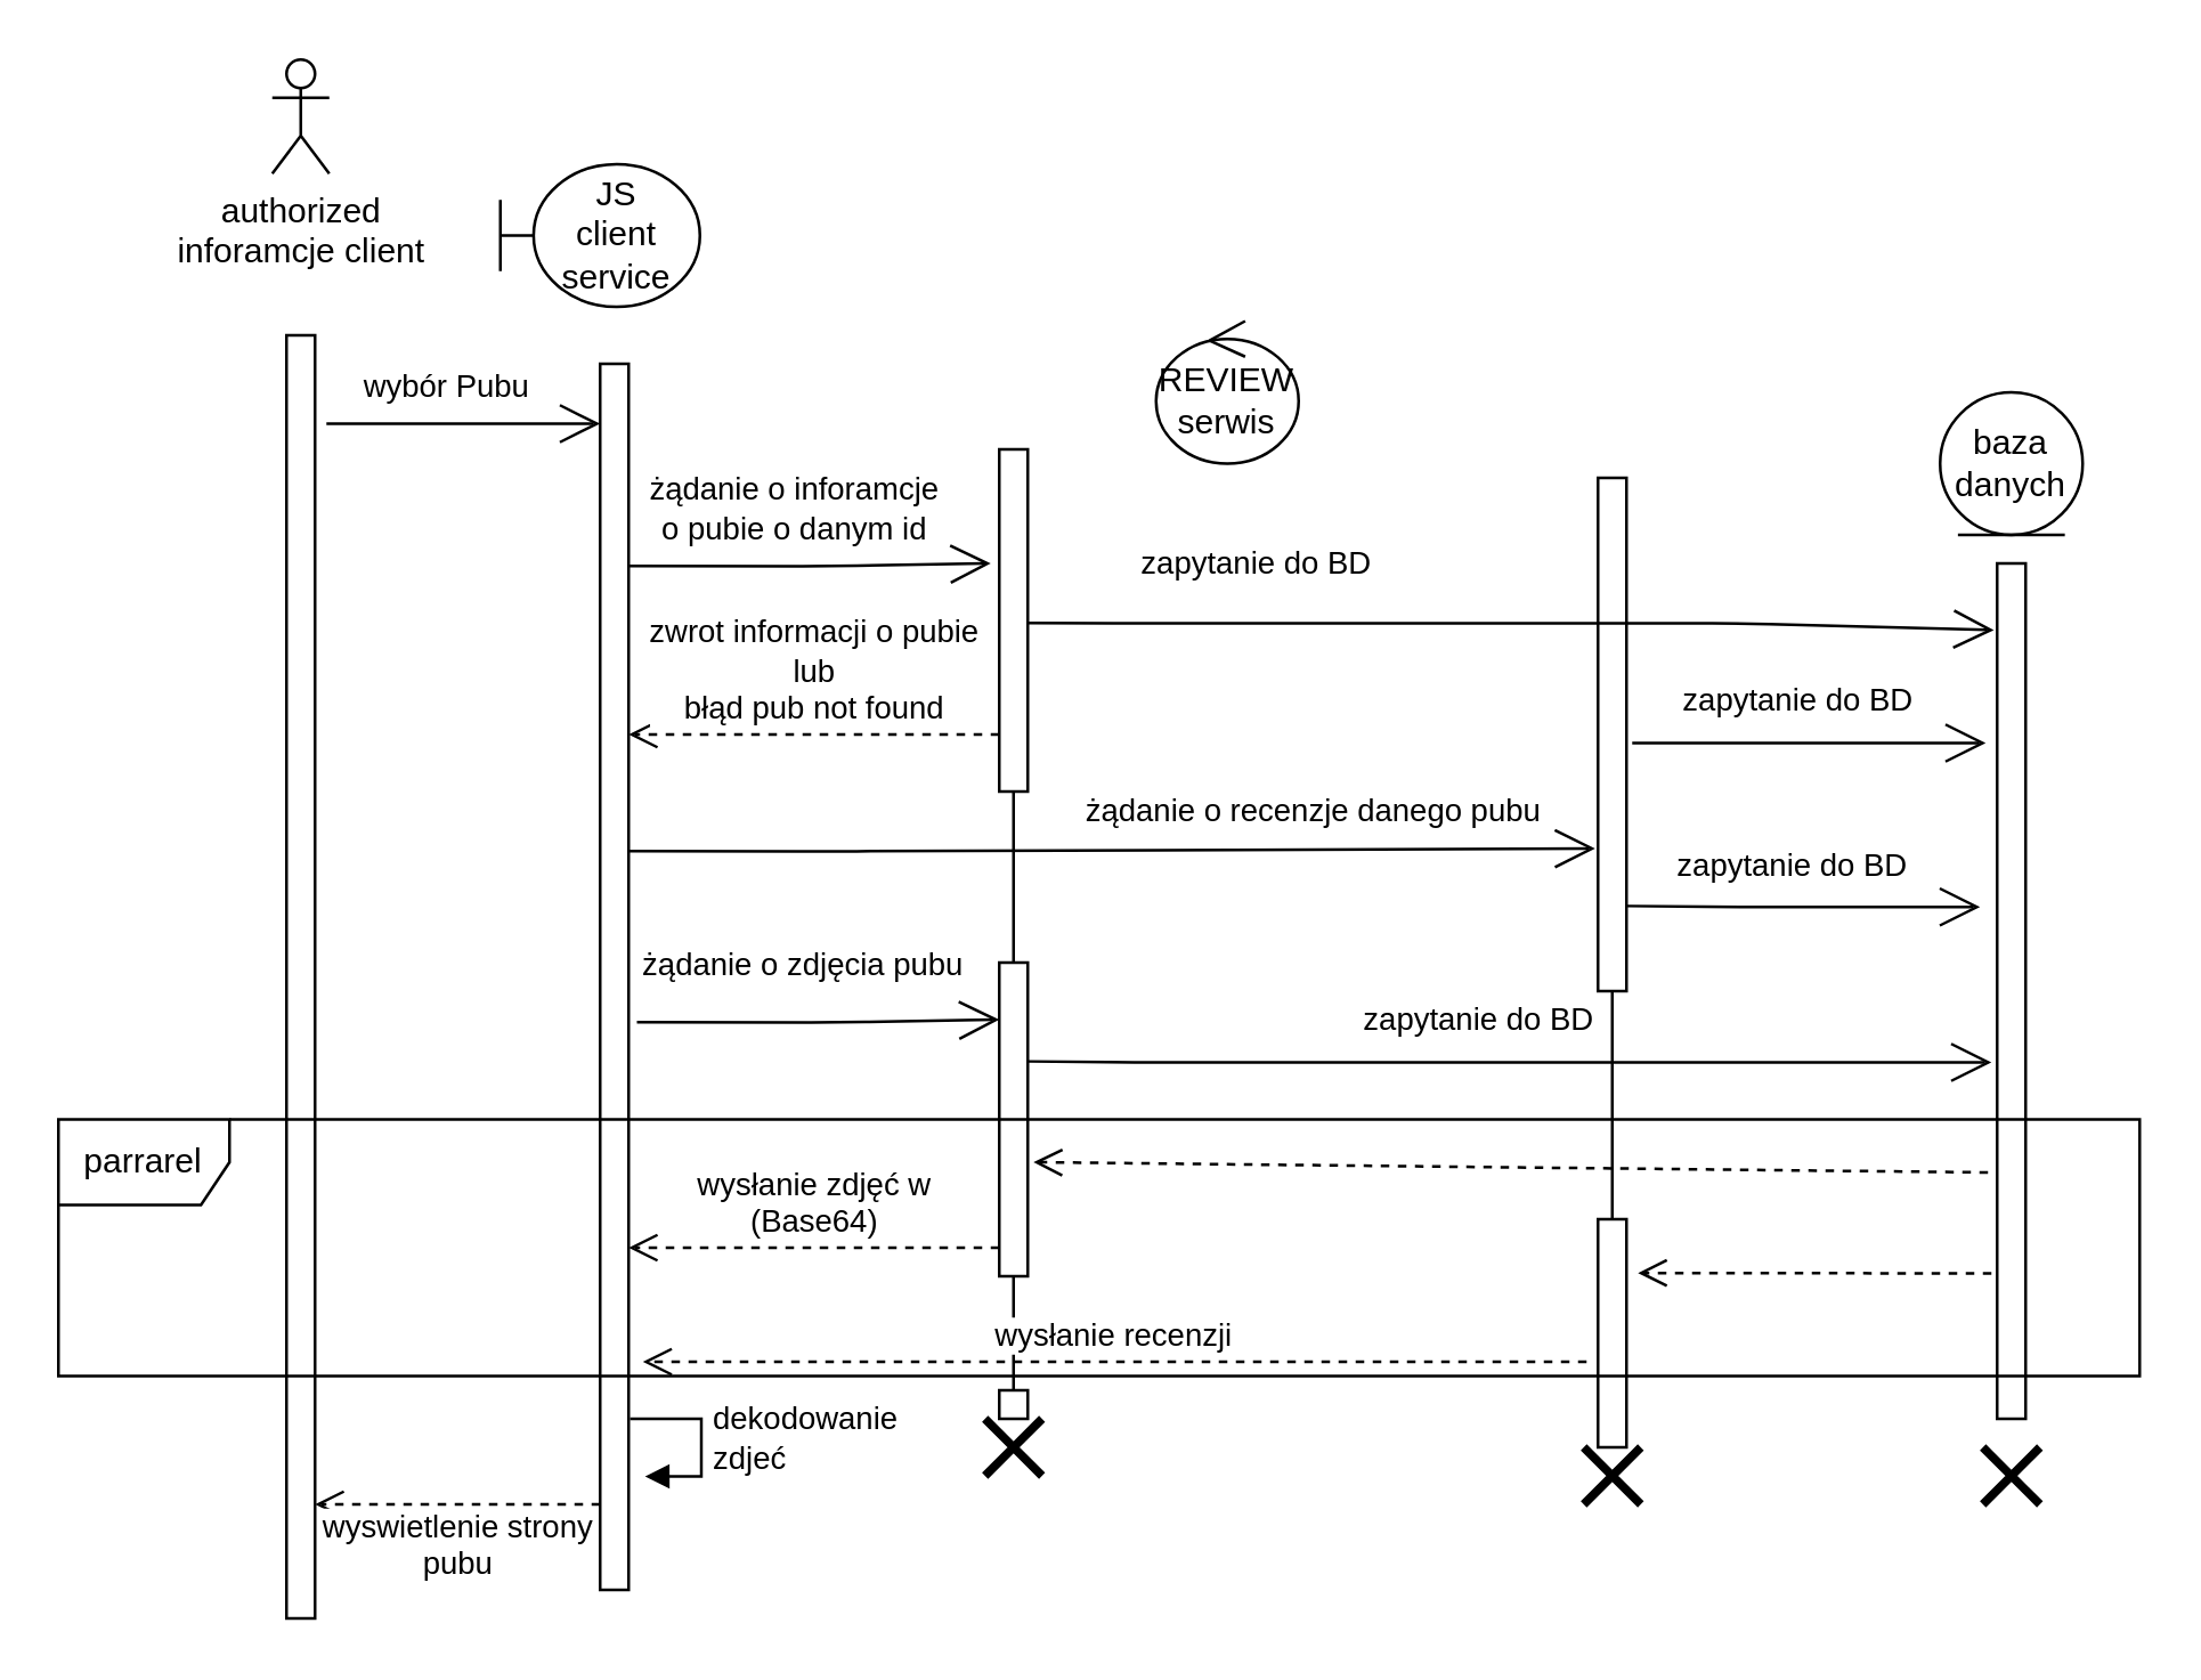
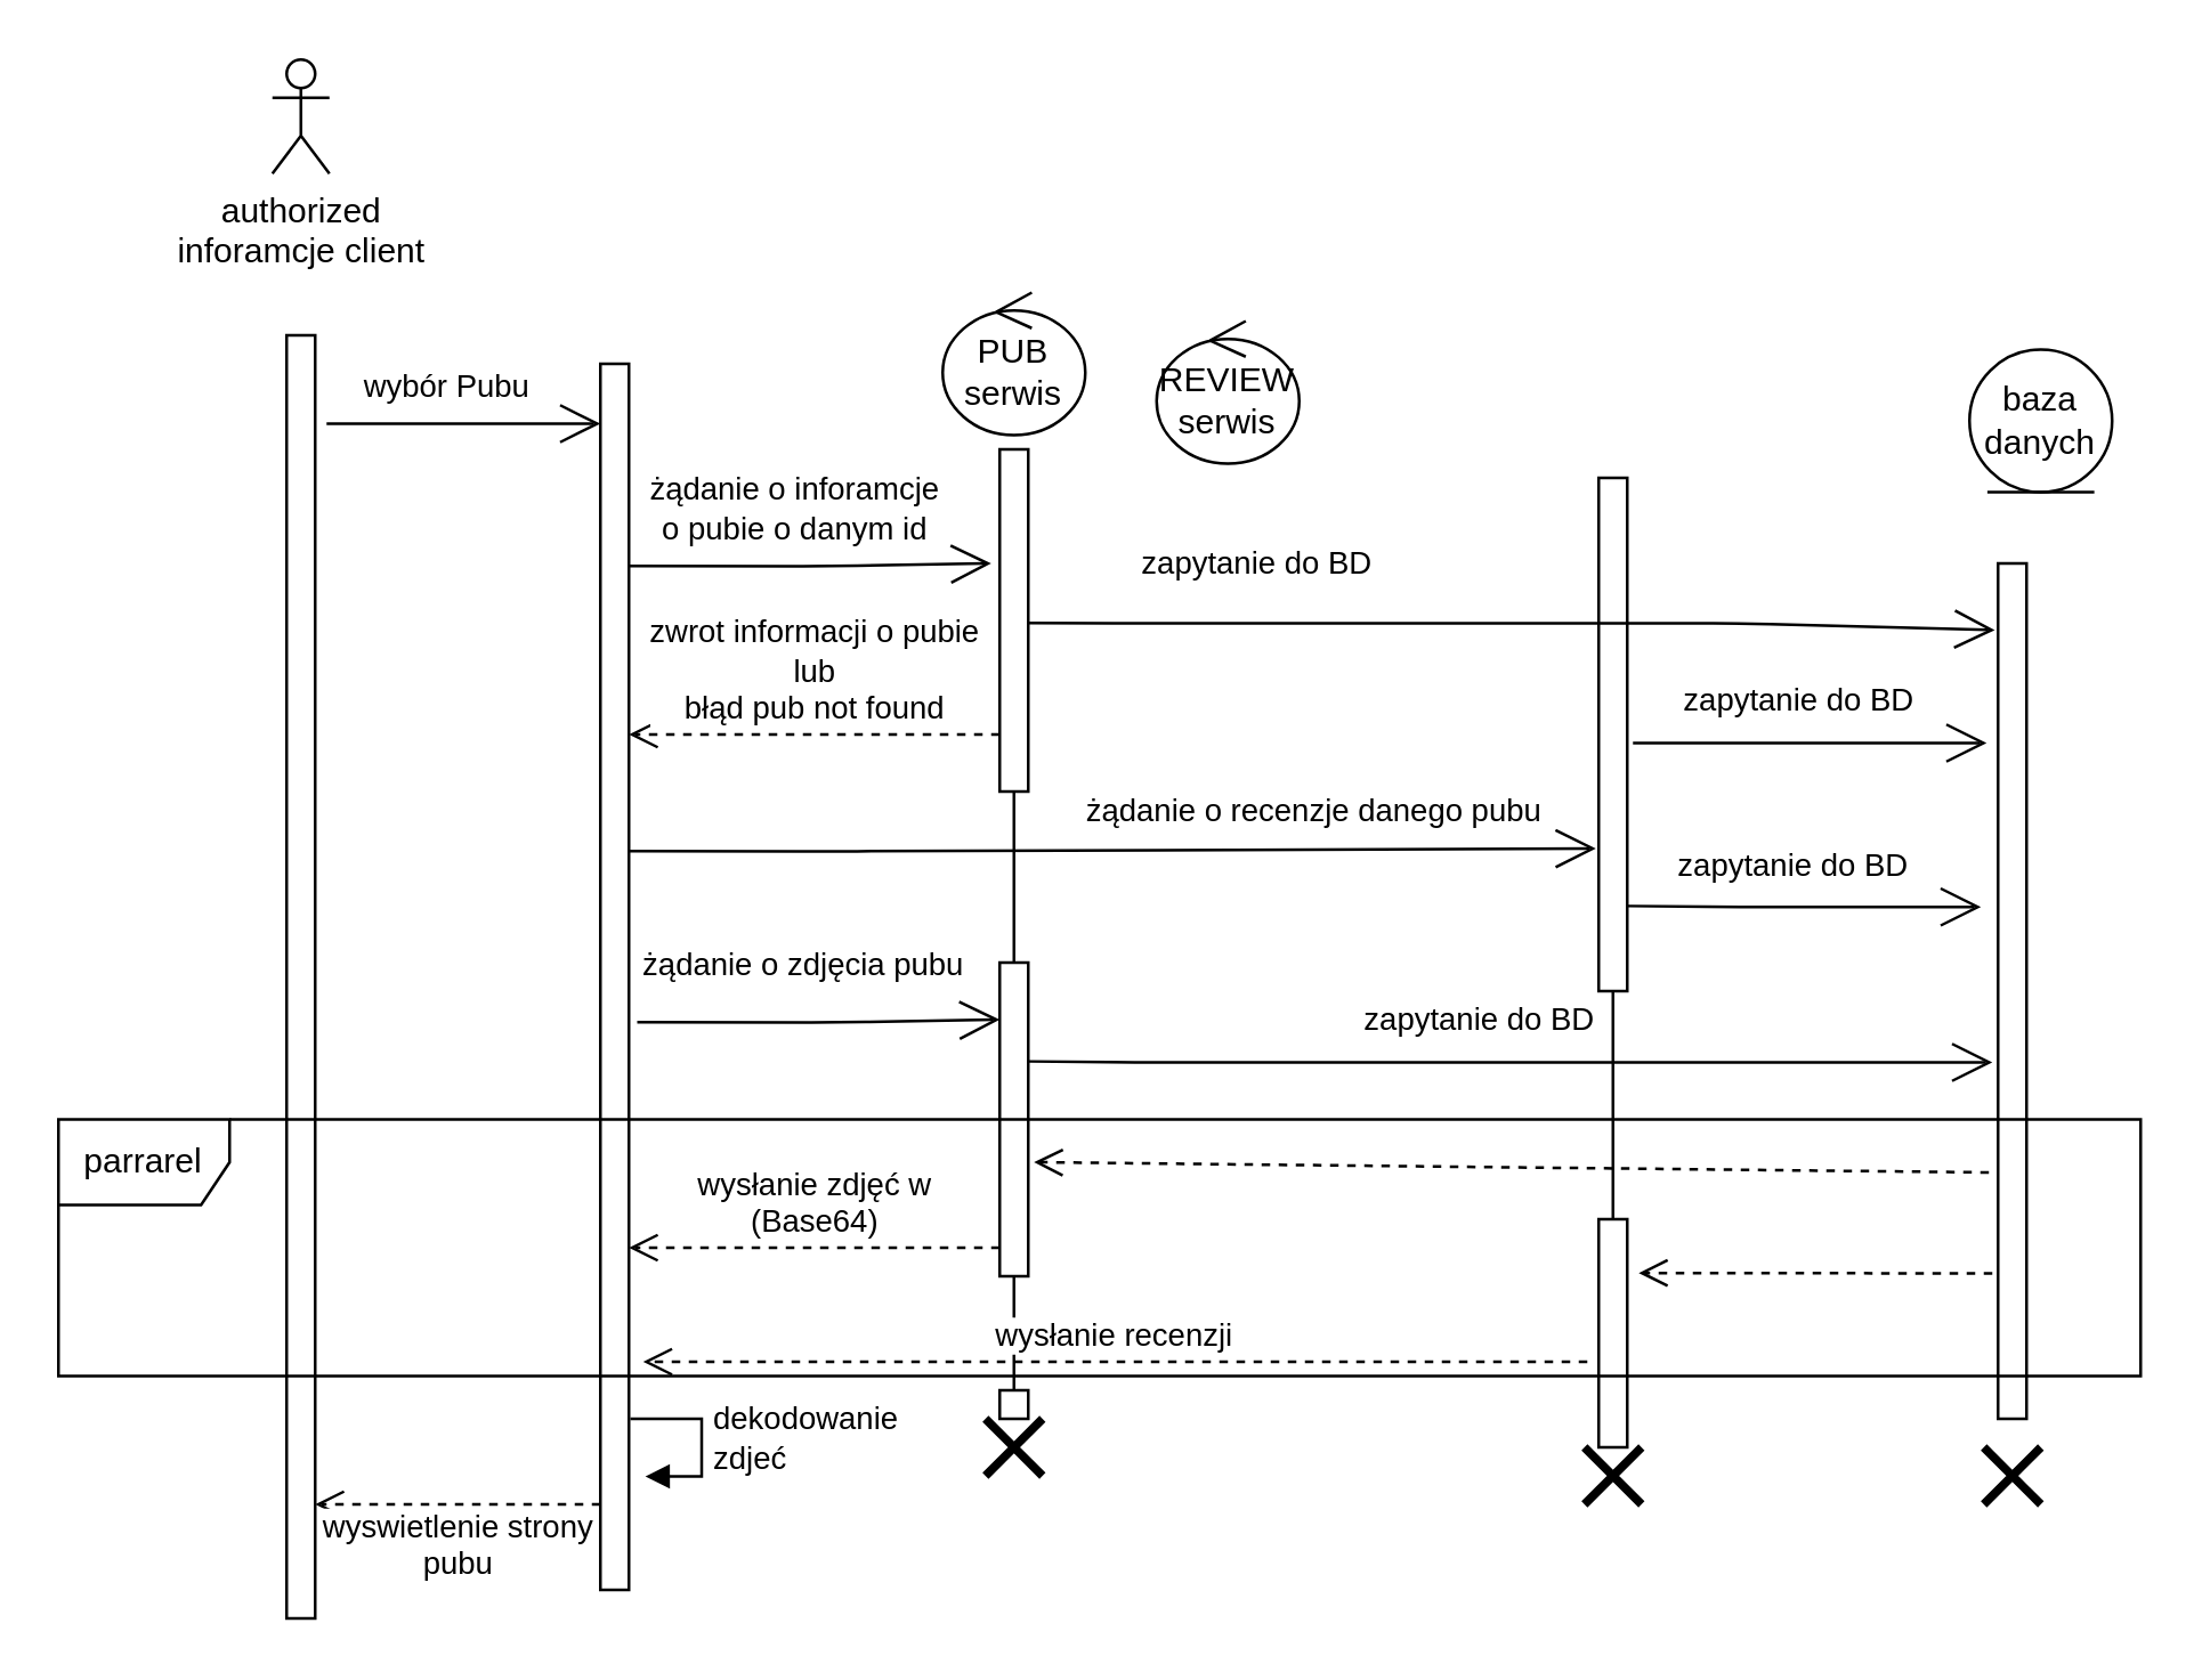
  <mxCell id="0" />
  <mxCell id="1" parent="0" />
  <mxCell id="2" value="" style="html=1;points=[];perimeter=orthogonalPerimeter;" vertex="1" parent="1"><mxGeometry x="100" y="117" width="10" height="450" as="geometry" /></mxCell>
  <mxCell id="3" value="&lt;div&gt;authorized&lt;/div&gt;&lt;div&gt;inforamcje client&lt;br&gt;&lt;/div&gt;" style="shape=umlActor;verticalLabelPosition=bottom;labelBackgroundColor=#ffffff;verticalAlign=top;html=1;" vertex="1" parent="1"><mxGeometry x="95" y="20.333" width="20" height="40" as="geometry" /></mxCell>
  <mxCell id="4" value="&lt;br&gt;&lt;div&gt;wybór Pubu&lt;/div&gt;" style="endArrow=open;endFill=1;endSize=12;html=1;" edge="1" parent="1" target="6"><mxGeometry x="0.054" y="22" width="160" relative="1" as="geometry"><mxPoint x="114" y="148" as="sourcePoint" /><mxPoint x="250" y="148" as="targetPoint" /><Array as="points"><mxPoint x="180" y="148" /></Array><mxPoint x="-9" y="2" as="offset" /></mxGeometry></mxCell>
- <mxCell id="5" value="&lt;div&gt;JS&lt;/div&gt;&lt;div&gt;client&lt;br&gt;&lt;/div&gt;&lt;div&gt;service&lt;br&gt;&lt;/div&gt;" style="shape=umlBoundary;whiteSpace=wrap;html=1;" vertex="1" parent="1"><mxGeometry x="175" y="57" width="70" height="50" as="geometry" /></mxCell>
  <mxCell id="6" value="" style="html=1;points=[];perimeter=orthogonalPerimeter;" vertex="1" parent="1"><mxGeometry x="210" y="127" width="10" height="430" as="geometry" /></mxCell>
  <mxCell id="7" value="&lt;div&gt;REVIEW&lt;/div&gt;&lt;div&gt;serwis&lt;br&gt;&lt;/div&gt;" style="ellipse;shape=umlControl;whiteSpace=wrap;html=1;" vertex="1" parent="1"><mxGeometry x="405" y="112" width="50" height="50" as="geometry" /></mxCell>
- <mxCell id="9" value="&lt;div&gt;baza danych&lt;/div&gt;" style="ellipse;shape=umlEntity;whiteSpace=wrap;html=1;" vertex="1" parent="1"><mxGeometry x="680" y="137" width="50" height="50" as="geometry" /></mxCell>
+ <mxCell id="8" value="PUB&lt;br&gt;&lt;div&gt;serwis&lt;br&gt;&lt;/div&gt;" style="ellipse;shape=umlControl;whiteSpace=wrap;html=1;" vertex="1" parent="1"><mxGeometry x="330" y="102" width="50" height="50" as="geometry" /></mxCell>
+ <mxCell id="9" value="&lt;div&gt;baza danych&lt;/div&gt;" style="ellipse;shape=umlEntity;whiteSpace=wrap;html=1;" vertex="1" parent="1"><mxGeometry x="690" y="122" width="50" height="50" as="geometry" /></mxCell>
  <mxCell id="10" value="" style="edgeStyle=orthogonalEdgeStyle;rounded=0;orthogonalLoop=1;jettySize=auto;html=1;endArrow=none;endFill=0;" edge="1" parent="1" source="11" target="23"><mxGeometry relative="1" as="geometry" /></mxCell>
  <mxCell id="11" value="" style="html=1;points=[];perimeter=orthogonalPerimeter;" vertex="1" parent="1"><mxGeometry x="350" y="157" width="10" height="120" as="geometry" /></mxCell>
  <mxCell id="12" value="" style="edgeStyle=orthogonalEdgeStyle;rounded=0;orthogonalLoop=1;jettySize=auto;html=1;endArrow=none;endFill=0;" edge="1" parent="1" source="13" target="14"><mxGeometry relative="1" as="geometry" /></mxCell>
  <mxCell id="13" value="" style="html=1;points=[];perimeter=orthogonalPerimeter;" vertex="1" parent="1"><mxGeometry x="560" y="167" width="10" height="180" as="geometry" /></mxCell>
  <mxCell id="14" value="" style="html=1;points=[];perimeter=orthogonalPerimeter;" vertex="1" parent="1"><mxGeometry x="560" y="427" width="10" height="80" as="geometry" /></mxCell>
  <mxCell id="15" value="" style="html=1;points=[];perimeter=orthogonalPerimeter;" vertex="1" parent="1"><mxGeometry x="700" y="197" width="10" height="300" as="geometry" /></mxCell>
  <mxCell id="16" value="&lt;div&gt;żądanie o inforamcje&lt;/div&gt;&lt;div&gt;o pubie o danym id&lt;br&gt;&lt;/div&gt;" style="endArrow=open;endFill=1;endSize=12;html=1;exitX=1;exitY=0.094;exitDx=0;exitDy=0;exitPerimeter=0;" edge="1" parent="1"><mxGeometry x="0.054" y="22" width="160" relative="1" as="geometry"><mxPoint x="219.897" y="197.931" as="sourcePoint" /><mxPoint x="347" y="197" as="targetPoint" /><Array as="points"><mxPoint x="290" y="198" /></Array><mxPoint x="-9" y="2" as="offset" /></mxGeometry></mxCell>
  <mxCell id="17" value="zapytanie do BD" style="endArrow=open;endFill=1;endSize=12;html=1;exitX=1;exitY=0.094;exitDx=0;exitDy=0;exitPerimeter=0;entryX=-0.114;entryY=0.078;entryDx=0;entryDy=0;entryPerimeter=0;" edge="1" parent="1" target="15"><mxGeometry x="-0.526" y="21" width="160" relative="1" as="geometry"><mxPoint x="359.897" y="217.931" as="sourcePoint" /><mxPoint x="690" y="217" as="targetPoint" /><Array as="points"><mxPoint x="400" y="218" /><mxPoint x="610" y="218" /></Array><mxPoint as="offset" /></mxGeometry></mxCell>
  <mxCell id="18" value="&lt;div&gt;zwrot informacji o pubie&lt;/div&gt;&lt;div&gt;lub&lt;/div&gt;&lt;div&gt;błąd pub not found&lt;br&gt;&lt;/div&gt;" style="html=1;verticalAlign=bottom;endArrow=open;dashed=1;endSize=8;" edge="1" parent="1"><mxGeometry relative="1" as="geometry"><mxPoint x="350" y="257" as="sourcePoint" /><mxPoint x="220" y="257" as="targetPoint" /></mxGeometry></mxCell>
  <mxCell id="19" value="żądanie o recenzje danego pubu" style="endArrow=open;endFill=1;endSize=12;html=1;exitX=1;exitY=0.094;exitDx=0;exitDy=0;exitPerimeter=0;" edge="1" parent="1"><mxGeometry x="0.415" y="13" width="160" relative="1" as="geometry"><mxPoint x="219.897" y="297.931" as="sourcePoint" /><mxPoint x="559" y="297" as="targetPoint" /><Array as="points"><mxPoint x="290" y="298" /></Array><mxPoint as="offset" /></mxGeometry></mxCell>
  <mxCell id="20" value="zapytanie do BD" style="endArrow=open;endFill=1;endSize=12;html=1;" edge="1" parent="1"><mxGeometry x="-0.065" y="15" width="160" relative="1" as="geometry"><mxPoint x="572" y="260" as="sourcePoint" /><mxPoint x="696" y="260" as="targetPoint" /><Array as="points"><mxPoint x="610" y="260" /><mxPoint x="660" y="260" /></Array><mxPoint as="offset" /></mxGeometry></mxCell>
  <mxCell id="21" value="zapytanie do BD" style="endArrow=open;endFill=1;endSize=12;html=1;exitX=1.197;exitY=0.44;exitDx=0;exitDy=0;exitPerimeter=0;" edge="1" parent="1"><mxGeometry x="-0.065" y="15" width="160" relative="1" as="geometry"><mxPoint x="569.966" y="317.155" as="sourcePoint" /><mxPoint x="694" y="317.5" as="targetPoint" /><Array as="points"><mxPoint x="608" y="317.5" /><mxPoint x="658" y="317.5" /></Array><mxPoint as="offset" /></mxGeometry></mxCell>
  <mxCell id="22" value="" style="edgeStyle=orthogonalEdgeStyle;rounded=0;orthogonalLoop=1;jettySize=auto;html=1;endArrow=none;endFill=0;" edge="1" parent="1" source="23" target="24"><mxGeometry relative="1" as="geometry" /></mxCell>
  <mxCell id="23" value="" style="html=1;points=[];perimeter=orthogonalPerimeter;" vertex="1" parent="1"><mxGeometry x="350" y="337" width="10" height="110" as="geometry" /></mxCell>
  <mxCell id="24" value="" style="html=1;points=[];perimeter=orthogonalPerimeter;" vertex="1" parent="1"><mxGeometry x="350" y="487" width="10" height="10" as="geometry" /></mxCell>
  <mxCell id="25" value="&lt;div&gt;żądanie o zdjęcia pubu&lt;br&gt;&lt;/div&gt;" style="endArrow=open;endFill=1;endSize=12;html=1;exitX=1;exitY=0.094;exitDx=0;exitDy=0;exitPerimeter=0;" edge="1" parent="1"><mxGeometry x="0.054" y="22" width="160" relative="1" as="geometry"><mxPoint x="222.897" y="357.931" as="sourcePoint" /><mxPoint x="350" y="357" as="targetPoint" /><Array as="points"><mxPoint x="293" y="358" /></Array><mxPoint x="-9" y="2" as="offset" /></mxGeometry></mxCell>
  <mxCell id="26" value="zapytanie do BD" style="endArrow=open;endFill=1;endSize=12;html=1;exitX=1.197;exitY=0.44;exitDx=0;exitDy=0;exitPerimeter=0;" edge="1" parent="1"><mxGeometry x="-0.065" y="15" width="160" relative="1" as="geometry"><mxPoint x="359.966" y="371.655" as="sourcePoint" /><mxPoint x="698" y="372" as="targetPoint" /><Array as="points"><mxPoint x="398" y="372" /><mxPoint x="448" y="372" /></Array><mxPoint as="offset" /></mxGeometry></mxCell>
  <mxCell id="27" value="" style="html=1;verticalAlign=bottom;endArrow=open;dashed=1;endSize=8;exitX=-0.321;exitY=0.712;exitDx=0;exitDy=0;exitPerimeter=0;" edge="1" parent="1" source="15"><mxGeometry relative="1" as="geometry"><mxPoint x="719.552" y="356.897" as="sourcePoint" /><mxPoint x="362" y="407" as="targetPoint" /></mxGeometry></mxCell>
  <mxCell id="28" value="" style="html=1;verticalAlign=bottom;endArrow=open;dashed=1;endSize=8;entryX=0.903;entryY=0.105;entryDx=0;entryDy=0;entryPerimeter=0;" edge="1" parent="1"><mxGeometry relative="1" as="geometry"><mxPoint x="698" y="446" as="sourcePoint" /><mxPoint x="574.034" y="445.862" as="targetPoint" /></mxGeometry></mxCell>
  <mxCell id="29" value="&lt;div&gt;wysłanie zdjęć w &lt;br&gt;&lt;/div&gt;&lt;div&gt;(Base64)&lt;br&gt;&lt;/div&gt;" style="html=1;verticalAlign=bottom;endArrow=open;dashed=1;endSize=8;" edge="1" parent="1"><mxGeometry relative="1" as="geometry"><mxPoint x="350" y="437" as="sourcePoint" /><mxPoint x="220" y="437" as="targetPoint" /></mxGeometry></mxCell>
  <mxCell id="30" value="wysłanie recenzji" style="html=1;verticalAlign=bottom;endArrow=open;dashed=1;endSize=8;" edge="1" parent="1"><mxGeometry x="-0.0" relative="1" as="geometry"><mxPoint x="556" y="477" as="sourcePoint" /><mxPoint x="225" y="477" as="targetPoint" /><mxPoint as="offset" /></mxGeometry></mxCell>
  <mxCell id="31" value="&lt;div&gt;dekodowanie&lt;/div&gt;&lt;div&gt;zdjeć&lt;br&gt;&lt;/div&gt;" style="edgeStyle=orthogonalEdgeStyle;html=1;align=left;spacingLeft=2;endArrow=block;rounded=0;entryX=1;entryY=0;" edge="1" parent="1"><mxGeometry relative="1" as="geometry"><mxPoint x="220.5" y="497" as="sourcePoint" /><Array as="points"><mxPoint x="245.5" y="497" /></Array><mxPoint x="225.741" y="517.241" as="targetPoint" /></mxGeometry></mxCell>
  <mxCell id="32" value="&lt;div&gt;wyswietlenie strony&lt;/div&gt;&lt;div&gt;pubu&lt;br&gt;&lt;/div&gt;" style="html=1;verticalAlign=bottom;endArrow=open;dashed=1;endSize=8;" edge="1" parent="1"><mxGeometry y="30" relative="1" as="geometry"><mxPoint x="210" y="527" as="sourcePoint" /><mxPoint x="110" y="527" as="targetPoint" /><mxPoint as="offset" /></mxGeometry></mxCell>
  <mxCell id="33" value="" style="shape=umlDestroy;whiteSpace=wrap;html=1;strokeWidth=3;" vertex="1" parent="1"><mxGeometry x="695" y="507" width="20" height="20" as="geometry" /></mxCell>
  <mxCell id="34" value="" style="shape=umlDestroy;whiteSpace=wrap;html=1;strokeWidth=3;" vertex="1" parent="1"><mxGeometry x="555" y="507" width="20" height="20" as="geometry" /></mxCell>
  <mxCell id="35" value="parrarel" style="shape=umlFrame;whiteSpace=wrap;html=1;" vertex="1" parent="1"><mxGeometry x="20" y="392" width="730" height="90" as="geometry" /></mxCell>
  <mxCell id="36" value="" style="shape=umlDestroy;whiteSpace=wrap;html=1;strokeWidth=3;" vertex="1" parent="1"><mxGeometry x="345" y="497" width="20" height="20" as="geometry" /></mxCell>
